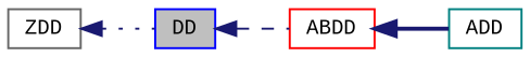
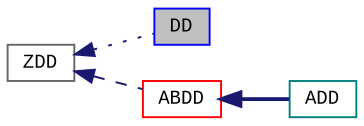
  digraph {
    fontname="Liberation Mono"
    rankdir=LR
    node [fillcolor=white fontname="Liberation Mono" fontsize=10 shape=record style=filled]
    edge [color=midnightblue dir=back fontname="Liberation Mono" fontsize=10 labelfontname=Helvetica labelfontsize=10]
    n1 [color=blue fillcolor=grey75 fontcolor=black height=0.2 label=DD width=0.4]
    n2 [color=red height=0.2 label=ABDD width=0.4]
    n3 [color=teal height=0.2 label=ADD width=0.4]
    n4 [color=gray40 height=0.2 label=ZDD width=0.4]
-   n1 -> n2 [style=dashed]
+   n4 -> n2 [style=dashed]
    n2 -> n3 [style=bold]
    n4 -> n1 [style=dotted]
  }
